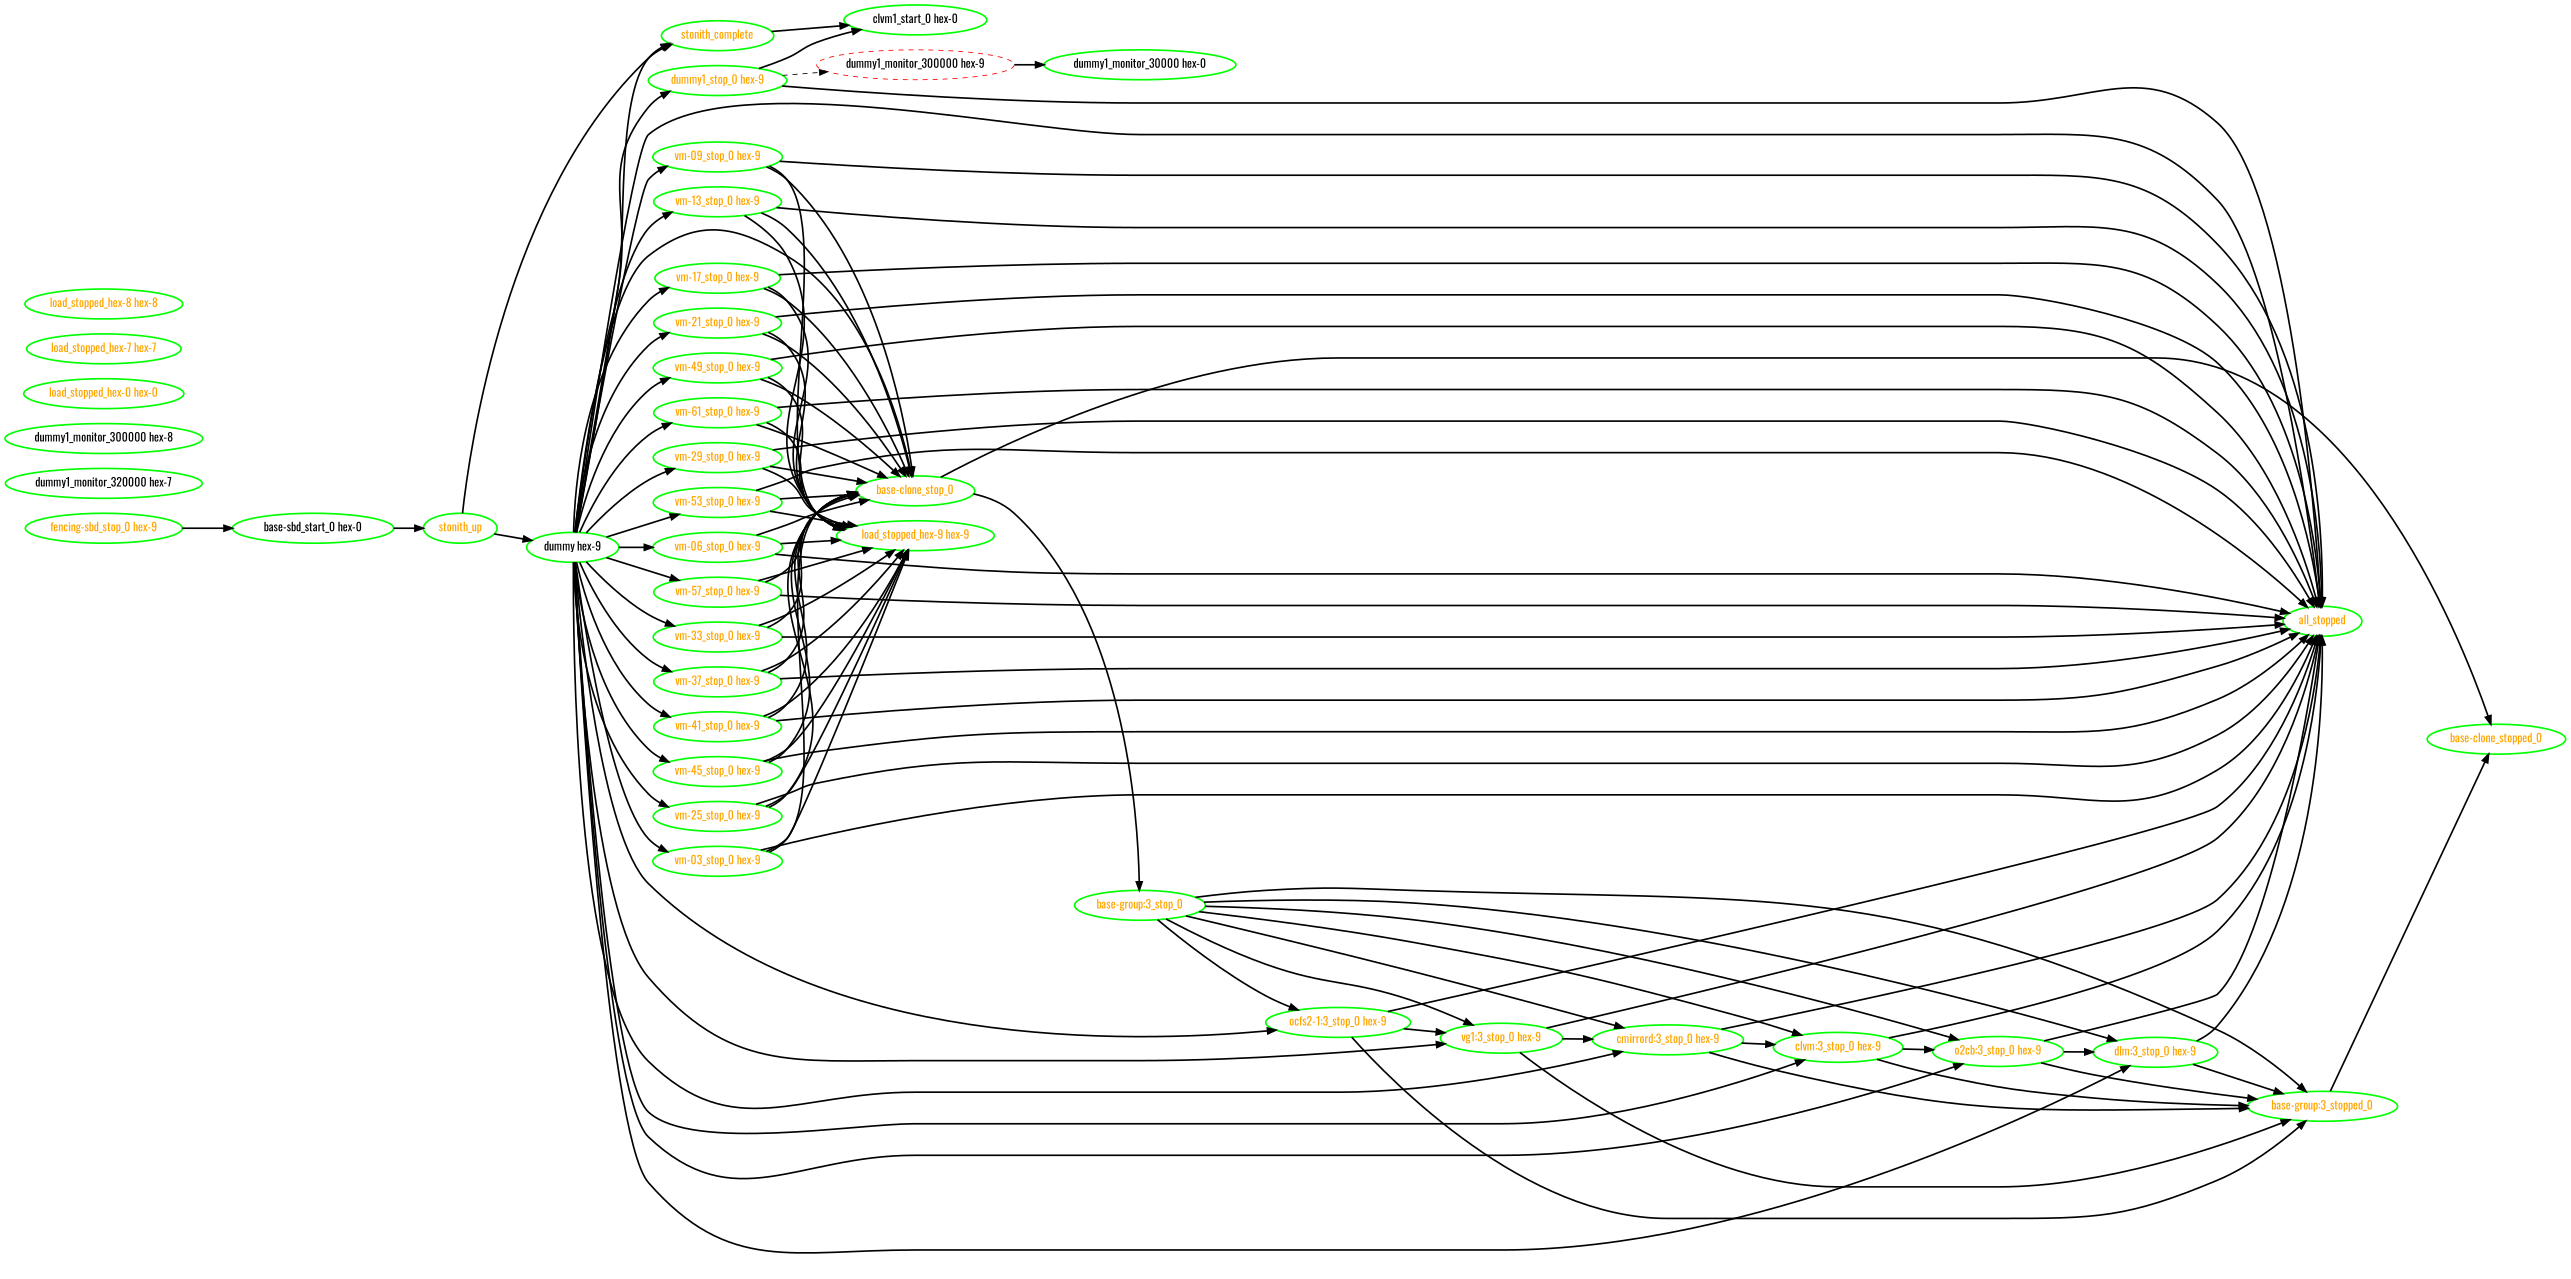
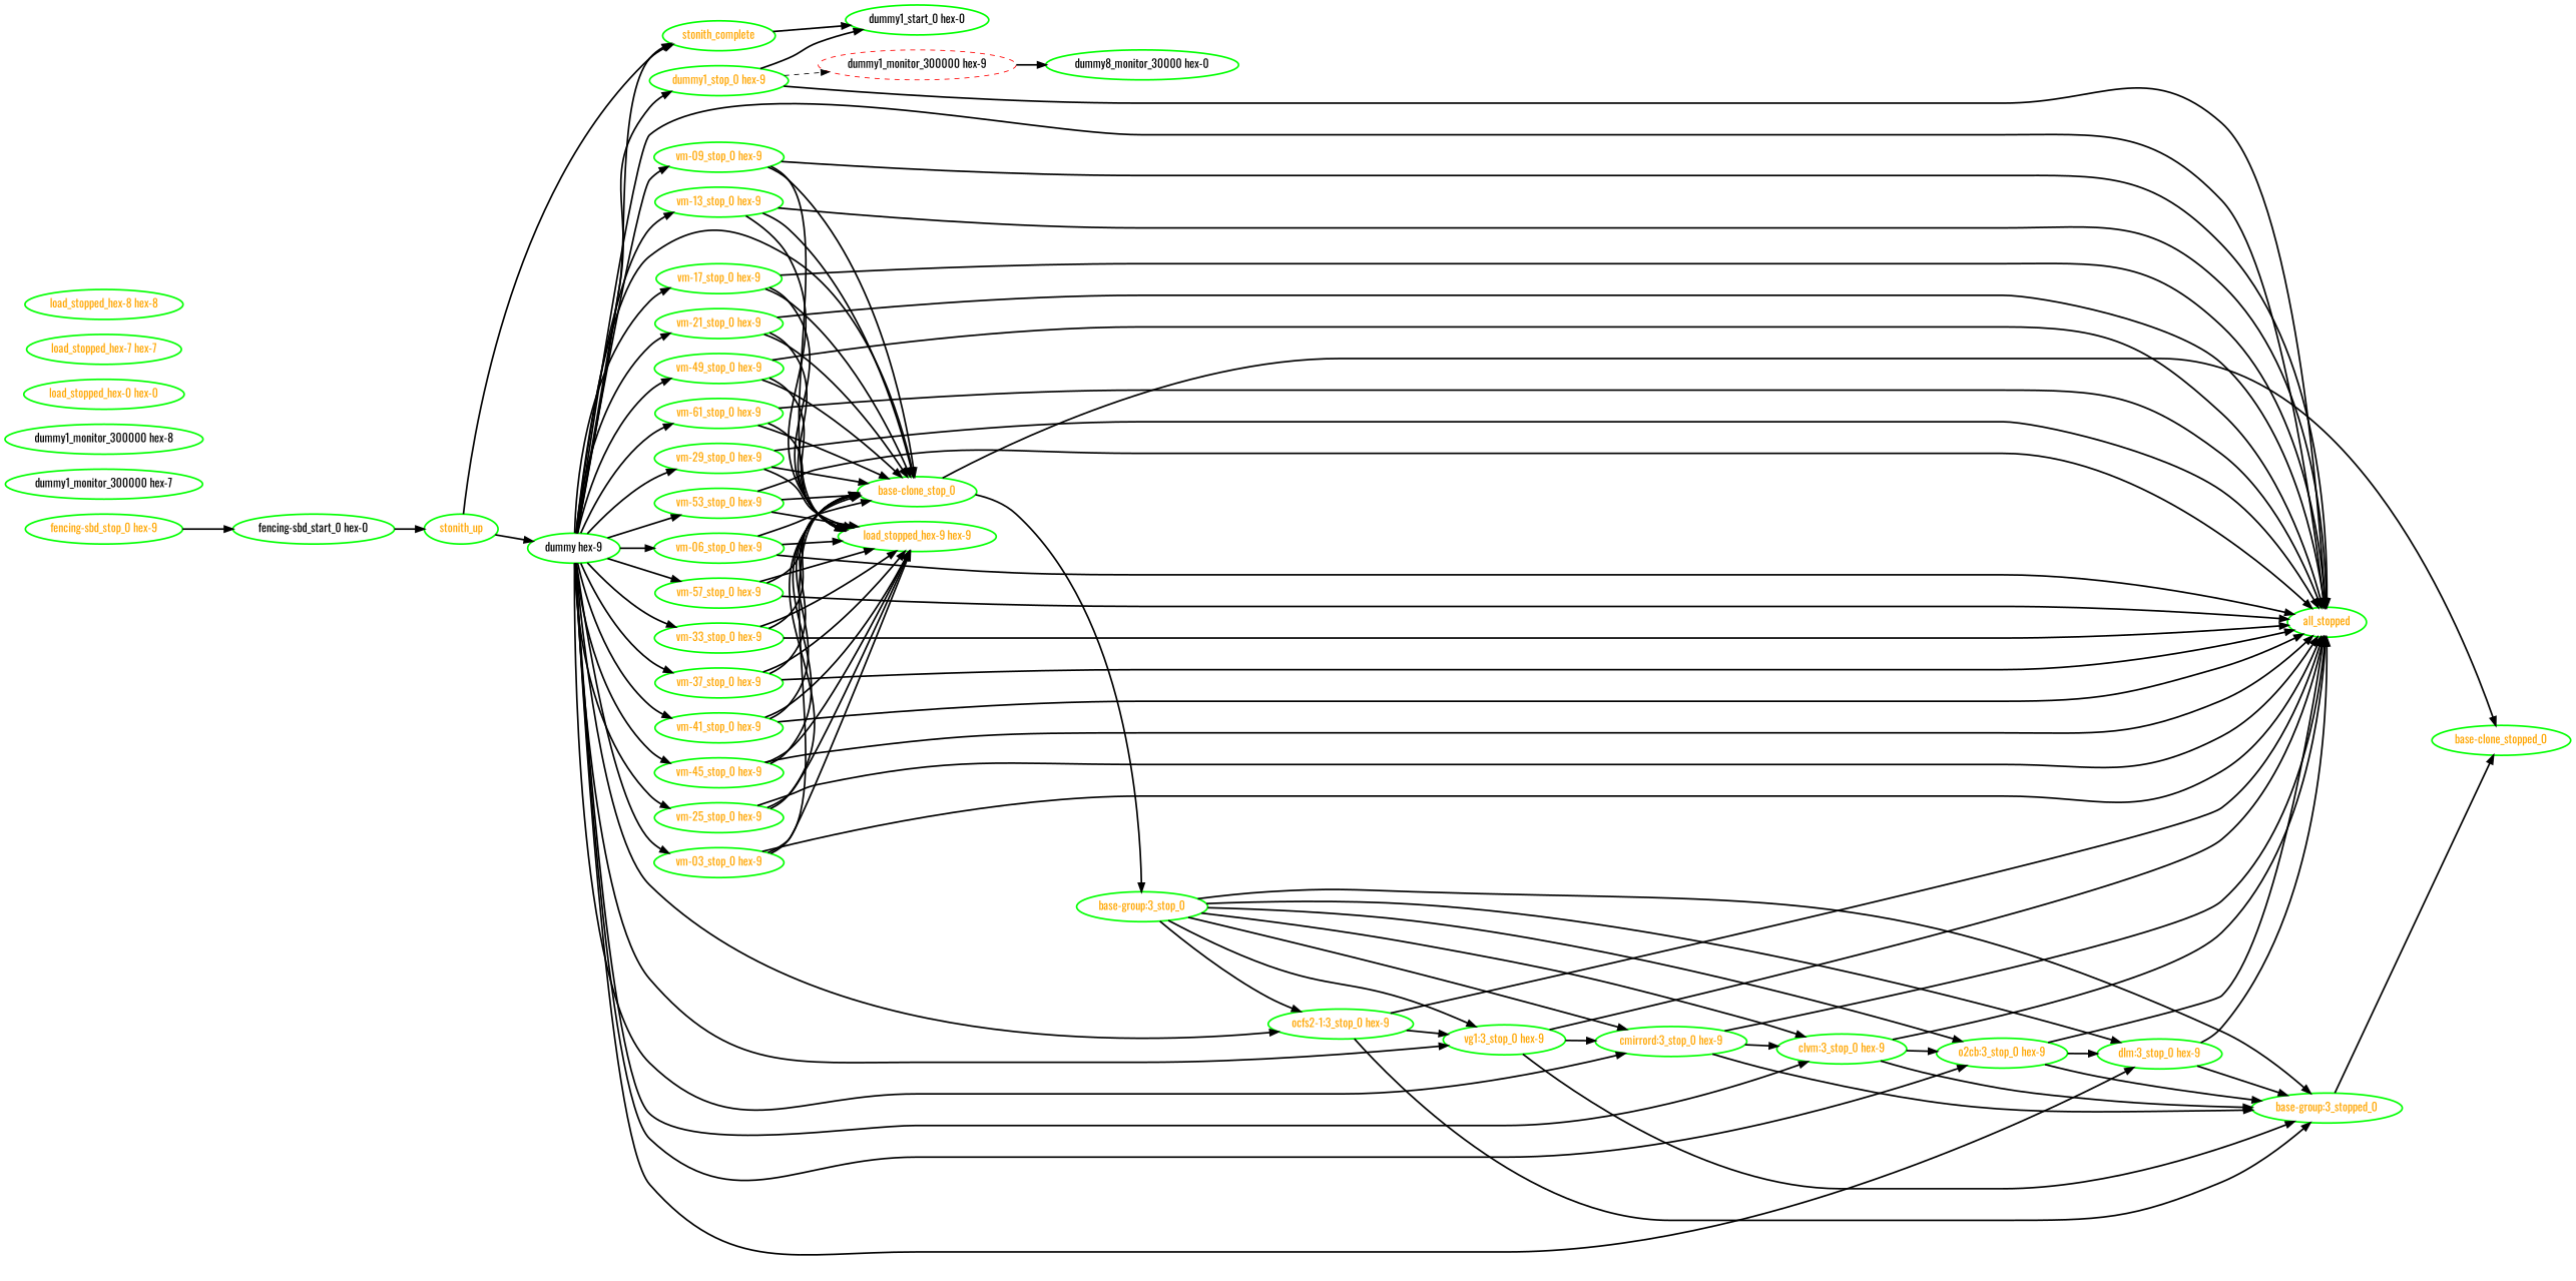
  digraph {
    fontname=Oswald
    rankdir=LR
    node [color=green fontcolor=orange fontname=Oswald style=bold]
    edge [fontname=Oswald style=bold]
    "base-clone_stop_0"
    "base-clone_stopped_0"
    "base-group:3_stop_0"
    "base-group:3_stopped_0"
    "clvm:3_stop_0 hex-9"
    "cmirrord:3_stop_0 hex-9"
    "dlm:3_stop_0 hex-9"
    "o2cb:3_stop_0 hex-9"
    "ocfs2-1:3_stop_0 hex-9"
    "vg1:3_stop_0 hex-9"
    all_stopped
-   "dummy1_monitor_30000 hex-0" [fontcolor=black]
-   "dummy1_monitor_300000 hex-7" [fontcolor=black label="dummy1_monitor_320000 hex-7"]
+   "dummy1_monitor_30000 hex-0" [fontcolor=black label="dummy8_monitor_30000 hex-0"]
+   "dummy1_monitor_300000 hex-7" [fontcolor=black]
    "dummy1_monitor_300000 hex-8" [fontcolor=black]
    "dummy1_monitor_300000 hex-9" [color=red fontcolor=black style=dashed]
-   "dummy1_start_0 hex-0" [fontcolor=black label="clvm1_start_0 hex-0"]
+   "dummy1_start_0 hex-0" [fontcolor=black]
    "dummy1_stop_0 hex-9"
-   "fencing-sbd_start_0 hex-0" [fontcolor=black label="base-sbd_start_0 hex-0"]
+   "fencing-sbd_start_0 hex-0" [fontcolor=black]
    stonith_up
    n20 [fontcolor=black label="dummy hex-9"]
    stonith_complete
    "vm-03_stop_0 hex-9"
    "vm-06_stop_0 hex-9"
    "vm-09_stop_0 hex-9"
    "vm-13_stop_0 hex-9"
    "vm-17_stop_0 hex-9"
    "vm-21_stop_0 hex-9"
    "vm-25_stop_0 hex-9"
    "vm-29_stop_0 hex-9"
    "vm-33_stop_0 hex-9"
    "vm-37_stop_0 hex-9"
    "vm-41_stop_0 hex-9"
    "vm-45_stop_0 hex-9"
    "vm-49_stop_0 hex-9"
    "vm-53_stop_0 hex-9"
    "vm-57_stop_0 hex-9"
    "vm-61_stop_0 hex-9"
    "fencing-sbd_stop_0 hex-9"
    "load_stopped_hex-0 hex-0"
    "load_stopped_hex-7 hex-7"
    "load_stopped_hex-8 hex-8"
    "load_stopped_hex-9 hex-9"
    "base-clone_stop_0" -> "base-clone_stopped_0"
    "base-clone_stop_0" -> "base-group:3_stop_0"
    "base-group:3_stop_0" -> "base-group:3_stopped_0"
    "base-group:3_stop_0" -> "clvm:3_stop_0 hex-9"
    "base-group:3_stop_0" -> "cmirrord:3_stop_0 hex-9"
    "base-group:3_stop_0" -> "dlm:3_stop_0 hex-9"
    "base-group:3_stop_0" -> "o2cb:3_stop_0 hex-9"
    "base-group:3_stop_0" -> "ocfs2-1:3_stop_0 hex-9"
    "base-group:3_stop_0" -> "vg1:3_stop_0 hex-9"
    "base-group:3_stopped_0" -> "base-clone_stopped_0"
    "clvm:3_stop_0 hex-9" -> "base-group:3_stopped_0"
    "clvm:3_stop_0 hex-9" -> "o2cb:3_stop_0 hex-9"
    "clvm:3_stop_0 hex-9" -> all_stopped
    "cmirrord:3_stop_0 hex-9" -> "base-group:3_stopped_0"
    "cmirrord:3_stop_0 hex-9" -> "clvm:3_stop_0 hex-9"
    "cmirrord:3_stop_0 hex-9" -> all_stopped
    "dlm:3_stop_0 hex-9" -> "base-group:3_stopped_0"
    "dlm:3_stop_0 hex-9" -> all_stopped
    "o2cb:3_stop_0 hex-9" -> "base-group:3_stopped_0"
    "o2cb:3_stop_0 hex-9" -> "dlm:3_stop_0 hex-9"
    "o2cb:3_stop_0 hex-9" -> all_stopped
    "ocfs2-1:3_stop_0 hex-9" -> "base-group:3_stopped_0"
    "ocfs2-1:3_stop_0 hex-9" -> "vg1:3_stop_0 hex-9"
    "ocfs2-1:3_stop_0 hex-9" -> all_stopped
    "vg1:3_stop_0 hex-9" -> "base-group:3_stopped_0"
    "vg1:3_stop_0 hex-9" -> "cmirrord:3_stop_0 hex-9"
    "vg1:3_stop_0 hex-9" -> all_stopped
    "dummy1_monitor_300000 hex-9" -> "dummy1_monitor_30000 hex-0"
    "dummy1_stop_0 hex-9" -> all_stopped
    "dummy1_stop_0 hex-9" -> "dummy1_monitor_300000 hex-9" [style=dashed]
    "dummy1_stop_0 hex-9" -> "dummy1_start_0 hex-0"
    "fencing-sbd_start_0 hex-0" -> stonith_up
    stonith_up -> n20
    stonith_up -> stonith_complete
    n20 -> "base-clone_stop_0"
    n20 -> "clvm:3_stop_0 hex-9"
    n20 -> "cmirrord:3_stop_0 hex-9"
    n20 -> "dlm:3_stop_0 hex-9"
    n20 -> "o2cb:3_stop_0 hex-9"
    n20 -> "ocfs2-1:3_stop_0 hex-9"
    n20 -> "vg1:3_stop_0 hex-9"
    n20 -> all_stopped
    n20 -> "dummy1_stop_0 hex-9"
    n20 -> stonith_complete
    n20 -> "vm-03_stop_0 hex-9"
    n20 -> "vm-06_stop_0 hex-9"
    n20 -> "vm-09_stop_0 hex-9"
    n20 -> "vm-13_stop_0 hex-9"
    n20 -> "vm-17_stop_0 hex-9"
    n20 -> "vm-21_stop_0 hex-9"
    n20 -> "vm-25_stop_0 hex-9"
    n20 -> "vm-29_stop_0 hex-9"
    n20 -> "vm-33_stop_0 hex-9"
    n20 -> "vm-37_stop_0 hex-9"
    n20 -> "vm-41_stop_0 hex-9"
    n20 -> "vm-45_stop_0 hex-9"
    n20 -> "vm-49_stop_0 hex-9"
    n20 -> "vm-53_stop_0 hex-9"
    n20 -> "vm-57_stop_0 hex-9"
    n20 -> "vm-61_stop_0 hex-9"
    stonith_complete -> "dummy1_start_0 hex-0"
    "vm-03_stop_0 hex-9" -> "base-clone_stop_0"
    "vm-03_stop_0 hex-9" -> all_stopped
    "vm-03_stop_0 hex-9" -> "load_stopped_hex-9 hex-9"
    "vm-06_stop_0 hex-9" -> "base-clone_stop_0"
    "vm-06_stop_0 hex-9" -> all_stopped
    "vm-06_stop_0 hex-9" -> "load_stopped_hex-9 hex-9"
    "vm-09_stop_0 hex-9" -> "base-clone_stop_0"
    "vm-09_stop_0 hex-9" -> all_stopped
    "vm-09_stop_0 hex-9" -> "load_stopped_hex-9 hex-9"
    "vm-13_stop_0 hex-9" -> "base-clone_stop_0"
    "vm-13_stop_0 hex-9" -> all_stopped
    "vm-13_stop_0 hex-9" -> "load_stopped_hex-9 hex-9"
    "vm-17_stop_0 hex-9" -> "base-clone_stop_0"
    "vm-17_stop_0 hex-9" -> all_stopped
    "vm-17_stop_0 hex-9" -> "load_stopped_hex-9 hex-9"
    "vm-21_stop_0 hex-9" -> "base-clone_stop_0"
    "vm-21_stop_0 hex-9" -> all_stopped
    "vm-21_stop_0 hex-9" -> "load_stopped_hex-9 hex-9"
    "vm-25_stop_0 hex-9" -> "base-clone_stop_0"
    "vm-25_stop_0 hex-9" -> all_stopped
    "vm-25_stop_0 hex-9" -> "load_stopped_hex-9 hex-9"
    "vm-29_stop_0 hex-9" -> "base-clone_stop_0"
    "vm-29_stop_0 hex-9" -> all_stopped
    "vm-29_stop_0 hex-9" -> "load_stopped_hex-9 hex-9"
    "vm-33_stop_0 hex-9" -> "base-clone_stop_0"
    "vm-33_stop_0 hex-9" -> all_stopped
    "vm-33_stop_0 hex-9" -> "load_stopped_hex-9 hex-9"
    "vm-37_stop_0 hex-9" -> "base-clone_stop_0"
    "vm-37_stop_0 hex-9" -> all_stopped
    "vm-37_stop_0 hex-9" -> "load_stopped_hex-9 hex-9"
    "vm-41_stop_0 hex-9" -> "base-clone_stop_0"
    "vm-41_stop_0 hex-9" -> all_stopped
    "vm-41_stop_0 hex-9" -> "load_stopped_hex-9 hex-9"
    "vm-45_stop_0 hex-9" -> "base-clone_stop_0"
    "vm-45_stop_0 hex-9" -> all_stopped
    "vm-45_stop_0 hex-9" -> "load_stopped_hex-9 hex-9"
    "vm-49_stop_0 hex-9" -> "base-clone_stop_0"
    "vm-49_stop_0 hex-9" -> all_stopped
    "vm-49_stop_0 hex-9" -> "load_stopped_hex-9 hex-9"
    "vm-53_stop_0 hex-9" -> "base-clone_stop_0"
    "vm-53_stop_0 hex-9" -> all_stopped
    "vm-53_stop_0 hex-9" -> "load_stopped_hex-9 hex-9"
    "vm-57_stop_0 hex-9" -> "base-clone_stop_0"
    "vm-57_stop_0 hex-9" -> all_stopped
    "vm-57_stop_0 hex-9" -> "load_stopped_hex-9 hex-9"
    "vm-61_stop_0 hex-9" -> "base-clone_stop_0"
    "vm-61_stop_0 hex-9" -> all_stopped
    "vm-61_stop_0 hex-9" -> "load_stopped_hex-9 hex-9"
    "fencing-sbd_stop_0 hex-9" -> "fencing-sbd_start_0 hex-0"
  }
